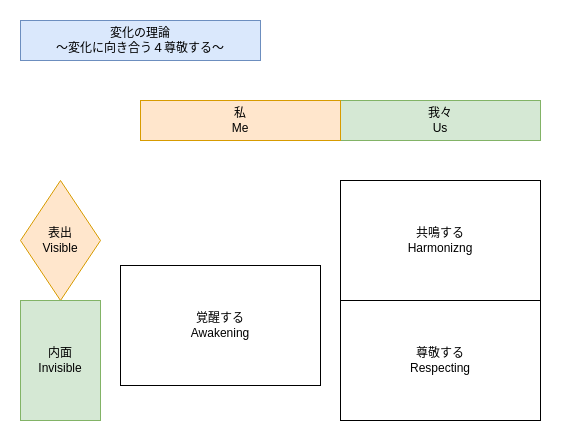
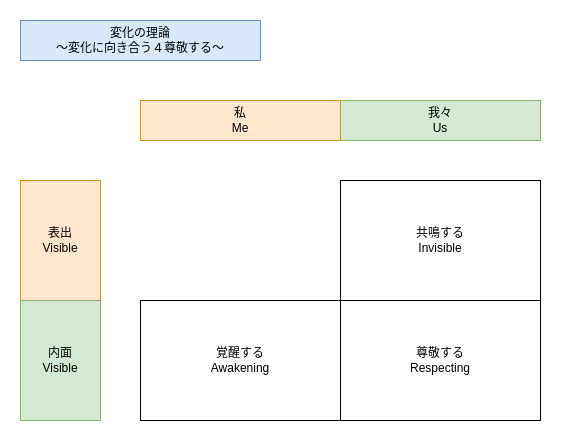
  <mxCell id="0" />
  <mxCell id="1" parent="0" />
  <mxCell id="2" value="変化の理論&lt;div&gt;～変化に向き合う４尊敬する～&lt;/div&gt;" style="text;html=1;align=center;verticalAlign=middle;whiteSpace=wrap;rounded=0;fillColor=#dae8fc;strokeColor=#6c8ebf;" vertex="1" parent="1"><mxGeometry x="20" y="20" width="240" height="40" as="geometry" /></mxCell>
  <mxCell id="3" value="我々&lt;div&gt;Us&lt;/div&gt;" style="rounded=0;whiteSpace=wrap;html=1;fillColor=#d5e8d4;strokeColor=#82b366;" vertex="1" parent="1"><mxGeometry x="340" y="100" width="200" height="40" as="geometry" /></mxCell>
  <mxCell id="4" value="私&lt;div&gt;Me&lt;/div&gt;" style="rounded=0;whiteSpace=wrap;html=1;fillColor=#ffe6cc;strokeColor=#d79b00;" vertex="1" parent="1"><mxGeometry x="140" y="100" width="200" height="40" as="geometry" /></mxCell>
- <mxCell id="5" value="表出&lt;div&gt;Visible&lt;/div&gt;" style="rhombus;whiteSpace=wrap;html=1;fillColor=#ffe6cc;strokeColor=#d79b00;" vertex="1" parent="1"><mxGeometry x="20" y="180" width="80" height="120" as="geometry" /></mxCell>
- <mxCell id="6" value="内面&lt;div&gt;Invisible&lt;/div&gt;" style="rounded=0;whiteSpace=wrap;html=1;fillColor=#d5e8d4;strokeColor=#82b366;" vertex="1" parent="1"><mxGeometry x="20" y="300" width="80" height="120" as="geometry" /></mxCell>
- <mxCell id="7" value="覚醒する&lt;div&gt;Awakening&lt;/div&gt;" style="rounded=0;whiteSpace=wrap;html=1;" vertex="1" parent="1"><mxGeometry x="120" y="265" width="200" height="120" as="geometry" /></mxCell>
- <mxCell id="8" value="共鳴する&lt;div&gt;Harmonizng&lt;/div&gt;" style="rounded=0;whiteSpace=wrap;html=1;" vertex="1" parent="1"><mxGeometry x="340" y="180" width="200" height="120" as="geometry" /></mxCell>
+ <mxCell id="5" value="表出&lt;div&gt;Visible&lt;/div&gt;" style="rounded=0;whiteSpace=wrap;html=1;fillColor=#ffe6cc;strokeColor=#d79b00;" vertex="1" parent="1"><mxGeometry x="20" y="180" width="80" height="120" as="geometry" /></mxCell>
+ <mxCell id="6" value="内面&lt;div&gt;Visible&lt;/div&gt;" style="rounded=0;whiteSpace=wrap;html=1;fillColor=#d5e8d4;strokeColor=#82b366;" vertex="1" parent="1"><mxGeometry x="20" y="300" width="80" height="120" as="geometry" /></mxCell>
+ <mxCell id="7" value="覚醒する&lt;div&gt;Awakening&lt;/div&gt;" style="rounded=0;whiteSpace=wrap;html=1;" vertex="1" parent="1"><mxGeometry x="140" y="300" width="200" height="120" as="geometry" /></mxCell>
+ <mxCell id="8" value="共鳴する&lt;div&gt;Invisible&lt;/div&gt;" style="rounded=0;whiteSpace=wrap;html=1;" vertex="1" parent="1"><mxGeometry x="340" y="180" width="200" height="120" as="geometry" /></mxCell>
  <mxCell id="9" value="尊敬する&lt;div&gt;Respecting&lt;/div&gt;" style="rounded=0;whiteSpace=wrap;html=1;" vertex="1" parent="1"><mxGeometry x="340" y="300" width="200" height="120" as="geometry" /></mxCell>
